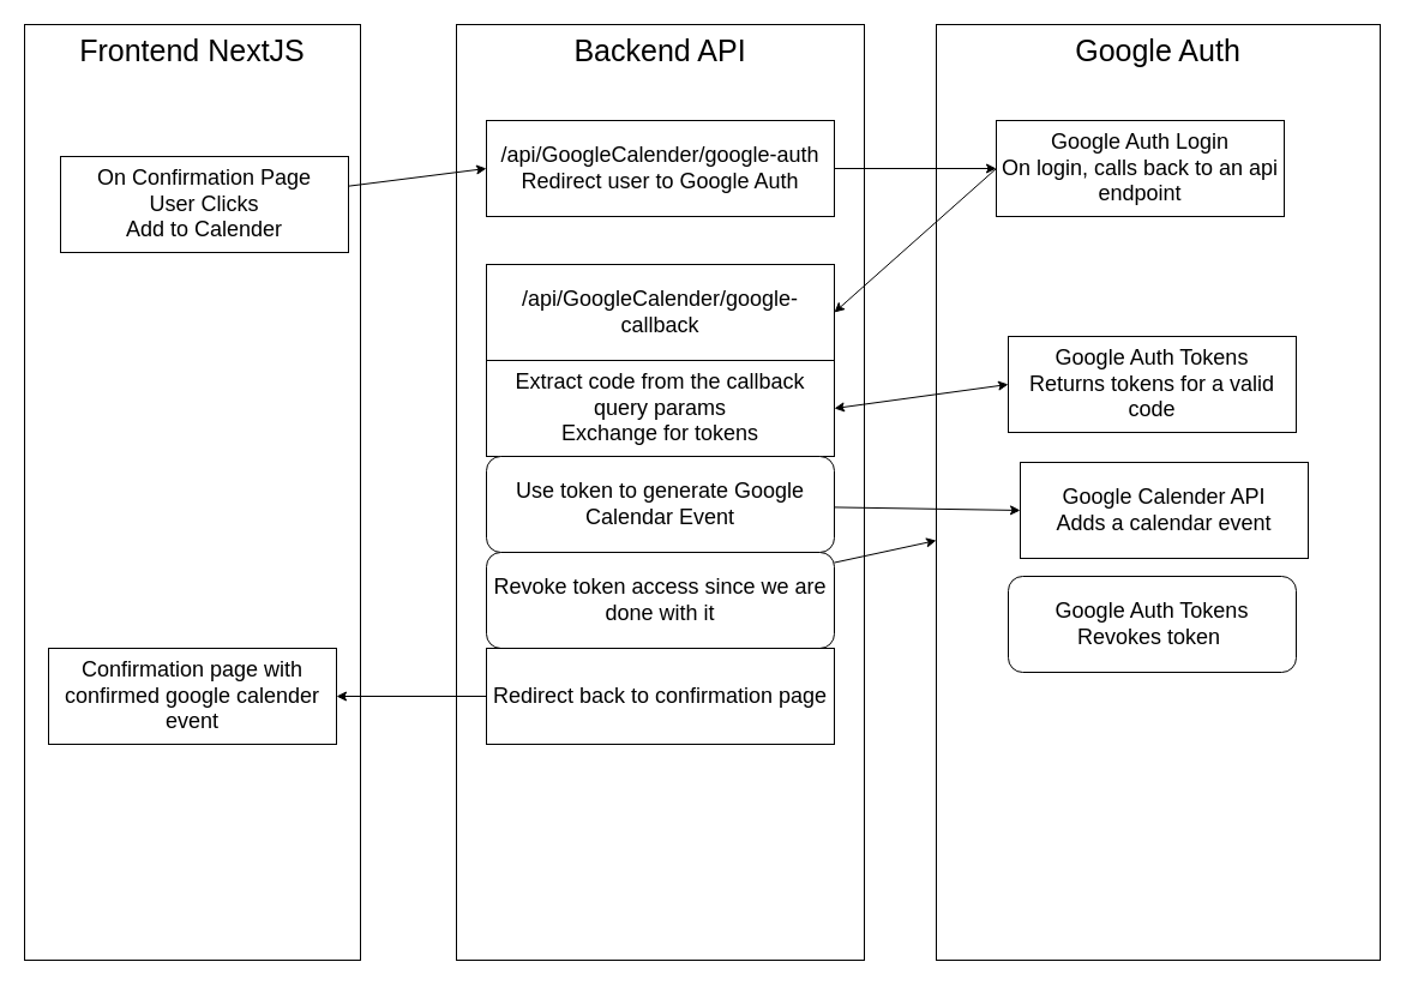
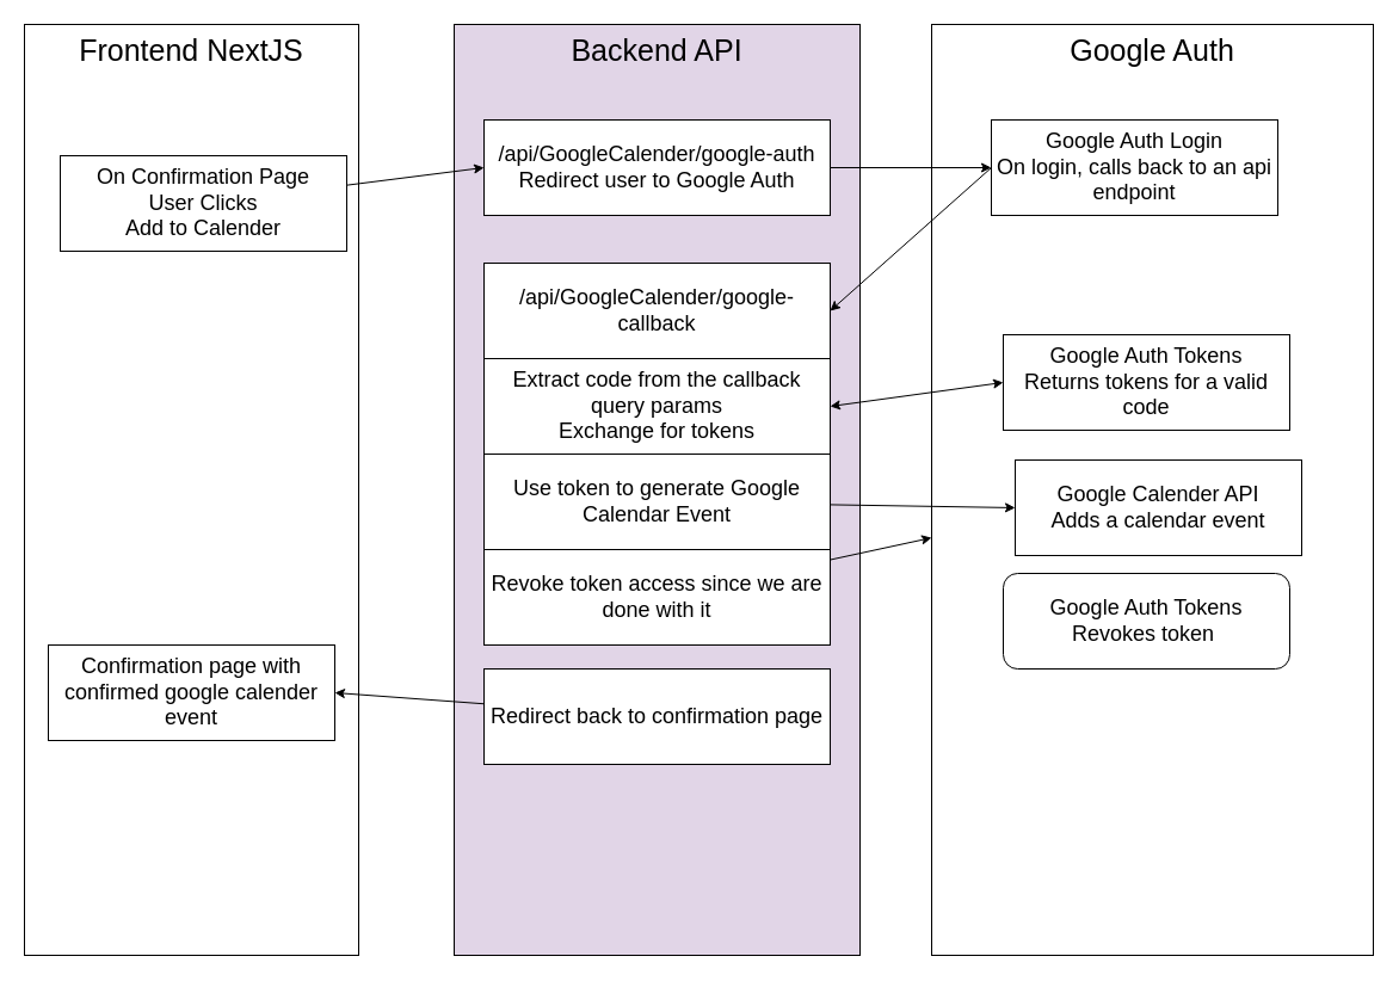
  <mxCell id="0" />
  <mxCell id="1" parent="0" />
  <mxCell id="2" value="Frontend NextJS" style="rounded=0;whiteSpace=wrap;html=1;verticalAlign=top;fontSize=25;" vertex="1" parent="1"><mxGeometry x="20" y="20" width="280" height="780" as="geometry" /></mxCell>
- <mxCell id="3" value="Backend API" style="rounded=0;whiteSpace=wrap;html=1;verticalAlign=top;fontSize=25;" vertex="1" parent="1"><mxGeometry x="380" y="20" width="340" height="780" as="geometry" /></mxCell>
+ <mxCell id="3" value="Backend API" style="rounded=0;whiteSpace=wrap;html=1;verticalAlign=top;fontSize=25;fillColor=#e1d5e7;" vertex="1" parent="1"><mxGeometry x="380" y="20" width="340" height="780" as="geometry" /></mxCell>
  <mxCell id="4" value="Google Auth" style="rounded=0;whiteSpace=wrap;html=1;verticalAlign=top;fontSize=25;" vertex="1" parent="1"><mxGeometry x="780" y="20" width="370" height="780" as="geometry" /></mxCell>
  <mxCell id="5" style="edgeStyle=none;html=1;entryX=0;entryY=0.5;entryDx=0;entryDy=0;" edge="1" parent="1" source="6" target="8"><mxGeometry relative="1" as="geometry" /></mxCell>
  <mxCell id="6" value="&lt;div&gt;On Confirmation Page&lt;/div&gt;User Clicks&lt;div&gt;Add to Calender&lt;/div&gt;" style="rounded=0;whiteSpace=wrap;html=1;fontSize=18;" vertex="1" parent="1"><mxGeometry x="50" y="130" width="240" height="80" as="geometry" /></mxCell>
  <mxCell id="7" style="edgeStyle=none;html=1;entryX=0;entryY=0.5;entryDx=0;entryDy=0;exitX=1;exitY=0.5;exitDx=0;exitDy=0;" edge="1" parent="1" source="8" target="10"><mxGeometry relative="1" as="geometry" /></mxCell>
  <mxCell id="8" value="/api/GoogleCalender/google-auth&lt;div&gt;Redirect user to Google Auth&lt;/div&gt;" style="rounded=0;whiteSpace=wrap;html=1;fontSize=18;" vertex="1" parent="1"><mxGeometry x="405" y="100" width="290" height="80" as="geometry" /></mxCell>
  <mxCell id="9" style="edgeStyle=none;html=1;entryX=1;entryY=0.5;entryDx=0;entryDy=0;exitX=0;exitY=0.5;exitDx=0;exitDy=0;" edge="1" parent="1" source="10" target="11"><mxGeometry relative="1" as="geometry" /></mxCell>
  <mxCell id="10" value="Google Auth Login&lt;div&gt;On login, calls back to an api endpoint&lt;/div&gt;" style="rounded=0;whiteSpace=wrap;html=1;fontSize=18;" vertex="1" parent="1"><mxGeometry x="830" y="100" width="240" height="80" as="geometry" /></mxCell>
  <mxCell id="11" value="/api/GoogleCalender/google-callback" style="rounded=0;whiteSpace=wrap;html=1;fontSize=18;" vertex="1" parent="1"><mxGeometry x="405" y="220" width="290" height="80" as="geometry" /></mxCell>
  <mxCell id="12" style="edgeStyle=none;html=1;entryX=0;entryY=0.5;entryDx=0;entryDy=0;exitX=1;exitY=0.5;exitDx=0;exitDy=0;startArrow=classic;startFill=1;" edge="1" parent="1" source="13" target="14"><mxGeometry relative="1" as="geometry" /></mxCell>
  <mxCell id="13" value="Extract code from the callback query params&lt;div&gt;Exchange for tokens&lt;/div&gt;" style="rounded=0;whiteSpace=wrap;html=1;fontSize=18;" vertex="1" parent="1"><mxGeometry x="405" y="300" width="290" height="80" as="geometry" /></mxCell>
  <mxCell id="14" value="Google Auth Tokens&lt;div&gt;Returns tokens for a valid code&lt;/div&gt;" style="rounded=0;whiteSpace=wrap;html=1;fontSize=18;" vertex="1" parent="1"><mxGeometry x="840" y="280" width="240" height="80" as="geometry" /></mxCell>
  <mxCell id="15" style="edgeStyle=none;html=1;entryX=0;entryY=0.5;entryDx=0;entryDy=0;" edge="1" parent="1" source="16" target="17"><mxGeometry relative="1" as="geometry" /></mxCell>
- <mxCell id="16" value="Use token to generate Google Calendar Event" style="whiteSpace=wrap;html=1;fontSize=18;rounded=1;" vertex="1" parent="1"><mxGeometry x="405" y="380" width="290" height="80" as="geometry" /></mxCell>
+ <mxCell id="16" value="Use token to generate Google Calendar Event" style="rounded=0;whiteSpace=wrap;html=1;fontSize=18;" vertex="1" parent="1"><mxGeometry x="405" y="380" width="290" height="80" as="geometry" /></mxCell>
  <mxCell id="17" value="Google Calender API&lt;div&gt;Adds a calendar event&lt;/div&gt;" style="rounded=0;whiteSpace=wrap;html=1;fontSize=18;" vertex="1" parent="1"><mxGeometry x="850" y="385" width="240" height="80" as="geometry" /></mxCell>
  <mxCell id="18" value="Google Auth Tokens&lt;div&gt;Revokes token&amp;nbsp;&lt;/div&gt;" style="whiteSpace=wrap;html=1;fontSize=18;rounded=1;" vertex="1" parent="1"><mxGeometry x="840" y="480" width="240" height="80" as="geometry" /></mxCell>
  <mxCell id="19" style="edgeStyle=none;html=1;" edge="1" parent="1" source="20" target="4"><mxGeometry relative="1" as="geometry" /></mxCell>
- <mxCell id="20" value="Revoke token access since we are done with it" style="whiteSpace=wrap;html=1;fontSize=18;rounded=1;" vertex="1" parent="1"><mxGeometry x="405" y="460" width="290" height="80" as="geometry" /></mxCell>
+ <mxCell id="20" value="Revoke token access since we are done with it" style="rounded=0;whiteSpace=wrap;html=1;fontSize=18;" vertex="1" parent="1"><mxGeometry x="405" y="460" width="290" height="80" as="geometry" /></mxCell>
  <mxCell id="21" style="edgeStyle=none;html=1;entryX=1;entryY=0.5;entryDx=0;entryDy=0;" edge="1" parent="1" source="22" target="23"><mxGeometry relative="1" as="geometry" /></mxCell>
- <mxCell id="22" value="Redirect back to confirmation page" style="rounded=0;whiteSpace=wrap;html=1;fontSize=18;" vertex="1" parent="1"><mxGeometry x="405" y="540" width="290" height="80" as="geometry" /></mxCell>
+ <mxCell id="22" value="Redirect back to confirmation page" style="rounded=0;whiteSpace=wrap;html=1;fontSize=18;" vertex="1" parent="1"><mxGeometry x="405" y="560" width="290" height="80" as="geometry" /></mxCell>
  <mxCell id="23" value="Confirmation page with confirmed google calender event" style="rounded=0;whiteSpace=wrap;html=1;fontSize=18;" vertex="1" parent="1"><mxGeometry x="40" y="540" width="240" height="80" as="geometry" /></mxCell>
